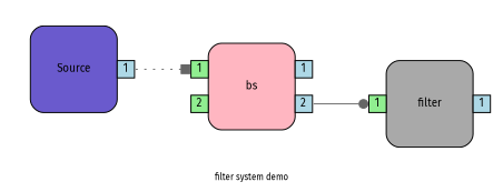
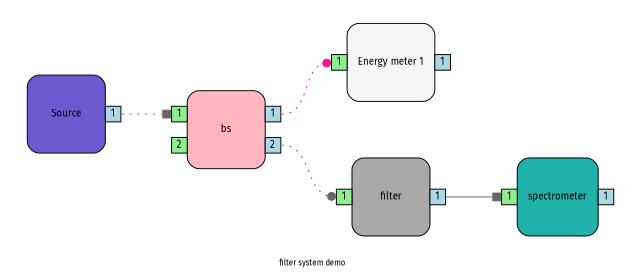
  digraph {
    compound=true
    fontname="Fira Sans"
    fontsize=8
    label="filter system demo"
    rankdir=LR
    node [fontname="Fira Sans" fontsize=10 shape=plaintext]
    edge [arrowhead=box color=gray40 fontname="Fira Sans" headport=in1 style=dotted]
    n1 [label=< 		<TABLE BORDER="0" CELLBORDER="0" CELLSPACING="0" CELLPADDING="0" ALIGN="CENTER"> 			<TR BORDER="0"> 				<TD ALIGN="CENTER" HEIGHT="16" WIDTH="16"> </TD> 				<TD ALIGN="CENTER" HEIGHT="16" WIDTH="16"> </TD> 				<TD ALIGN="CENTER" HEIGHT="16" WIDTH="16"> </TD> 				<TD ALIGN="CENTER" HEIGHT="16" WIDTH="16"> </TD> 				<TD ALIGN="CENTER" HEIGHT="16" WIDTH="16"> </TD> 				<TD ALIGN="CENTER" HEIGHT="16" WIDTH="16"> </TD> 				<TD ALIGN="CENTER" HEIGHT="16" WIDTH="16"> </TD> 			</TR> 			<TR BORDER="0"> 				<TD ALIGN="CENTER" HEIGHT="16" WIDTH="16"> </TD> 				<TD ROWSPAN="5" COLSPAN="5" BGCOLOR="slateblue" WIDTH="80" HEIGHT="80" BORDER="1" ALIGN="CENTER" CELLPADDING="10" STYLE="ROUNDED">Source</TD> 				<TD ALIGN="CENTER" HEIGHT="16" WIDTH="16"> </TD> 			</TR> 			<TR BORDER="0"> 				<TD ALIGN="CENTER" HEIGHT="16" WIDTH="16"> </TD> 				<TD ALIGN="CENTER" HEIGHT="16" WIDTH="16"> </TD> 			</TR> 			<TR BORDER="0"> 				<TD ALIGN="CENTER" HEIGHT="16" WIDTH="16"> </TD> 				<TD HEIGHT="16" WIDTH="16" PORT="out1" BORDER="1" BGCOLOR="lightblue" HREF="" TOOLTIP="Output port 1: out1">1</TD> 			</TR> 			<TR BORDER="0"> 				<TD ALIGN="CENTER" HEIGHT="16" WIDTH="16"> </TD> 				<TD ALIGN="CENTER" HEIGHT="16" WIDTH="16"> </TD> 			</TR> 			<TR BORDER="0"> 				<TD ALIGN="CENTER" HEIGHT="16" WIDTH="16"> </TD> 				<TD ALIGN="CENTER" HEIGHT="16" WIDTH="16"> </TD> 			</TR> 			<TR BORDER="0"> 				<TD ALIGN="CENTER" HEIGHT="16" WIDTH="16"> </TD> 				<TD ALIGN="CENTER" HEIGHT="16" WIDTH="16"> </TD> 				<TD ALIGN="CENTER" HEIGHT="16" WIDTH="16"> </TD> 				<TD ALIGN="CENTER" HEIGHT="16" WIDTH="16"> </TD> 				<TD ALIGN="CENTER" HEIGHT="16" WIDTH="16"> </TD> 				<TD ALIGN="CENTER" HEIGHT="16" WIDTH="16"> </TD> 				<TD ALIGN="CENTER" HEIGHT="16" WIDTH="16"> </TD> 			</TR> 			</TABLE> 		>]
    n2 [label=< 		<TABLE BORDER="0" CELLBORDER="0" CELLSPACING="0" CELLPADDING="0" ALIGN="CENTER"> 			<TR BORDER="0"> 				<TD ALIGN="CENTER" HEIGHT="16" WIDTH="16"> </TD> 				<TD ALIGN="CENTER" HEIGHT="16" WIDTH="16"> </TD> 				<TD ALIGN="CENTER" HEIGHT="16" WIDTH="16"> </TD> 				<TD ALIGN="CENTER" HEIGHT="16" WIDTH="16"> </TD> 				<TD ALIGN="CENTER" HEIGHT="16" WIDTH="16"> </TD> 				<TD ALIGN="CENTER" HEIGHT="16" WIDTH="16"> </TD> 				<TD ALIGN="CENTER" HEIGHT="16" WIDTH="16"> </TD> 			</TR> 			<TR BORDER="0"> 				<TD ALIGN="CENTER" HEIGHT="16" WIDTH="16"> </TD> 				<TD ROWSPAN="5" COLSPAN="5" BGCOLOR="lightpink" WIDTH="80" HEIGHT="80" BORDER="1" ALIGN="CENTER" CELLPADDING="10" STYLE="ROUNDED">bs</TD> 				<TD ALIGN="CENTER" HEIGHT="16" WIDTH="16"> </TD> 			</TR> 			<TR BORDER="0"> 				<TD HEIGHT="16" WIDTH="16" PORT="input1" BORDER="1" BGCOLOR="lightgreen" HREF="" TOOLTIP="Input port 1: input1">1</TD> 				<TD HEIGHT="16" WIDTH="16" PORT="out1_trans1_refl2" BORDER="1" BGCOLOR="lightblue" HREF="" TOOLTIP="Output port 1: out1_trans1_refl2">1</TD> 			</TR> 			<TR BORDER="0"> 				<TD ALIGN="CENTER" HEIGHT="16" WIDTH="16"> </TD> 				<TD ALIGN="CENTER" HEIGHT="16" WIDTH="16"> </TD> 			</TR> 			<TR BORDER="0"> 				<TD HEIGHT="16" WIDTH="16" PORT="input2" BORDER="1" BGCOLOR="lightgreen" HREF="" TOOLTIP="Input port 2: input2">2</TD> 				<TD HEIGHT="16" WIDTH="16" PORT="out2_trans2_refl1" BORDER="1" BGCOLOR="lightblue" HREF="" TOOLTIP="Output port 2: out2_trans2_refl1">2</TD> 			</TR> 			<TR BORDER="0"> 				<TD ALIGN="CENTER" HEIGHT="16" WIDTH="16"> </TD> 				<TD ALIGN="CENTER" HEIGHT="16" WIDTH="16"> </TD> 			</TR> 			<TR BORDER="0"> 				<TD ALIGN="CENTER" HEIGHT="16" WIDTH="16"> </TD> 				<TD ALIGN="CENTER" HEIGHT="16" WIDTH="16"> </TD> 				<TD ALIGN="CENTER" HEIGHT="16" WIDTH="16"> </TD> 				<TD ALIGN="CENTER" HEIGHT="16" WIDTH="16"> </TD> 				<TD ALIGN="CENTER" HEIGHT="16" WIDTH="16"> </TD> 				<TD ALIGN="CENTER" HEIGHT="16" WIDTH="16"> </TD> 				<TD ALIGN="CENTER" HEIGHT="16" WIDTH="16"> </TD> 			</TR> 			</TABLE> 		>]
    n3 [label=< 		<TABLE BORDER="0" CELLBORDER="0" CELLSPACING="0" CELLPADDING="0" ALIGN="CENTER"> 			<TR BORDER="0"> 				<TD ALIGN="CENTER" HEIGHT="16" WIDTH="16"> </TD> 				<TD ALIGN="CENTER" HEIGHT="16" WIDTH="16"> </TD> 				<TD ALIGN="CENTER" HEIGHT="16" WIDTH="16"> </TD> 				<TD ALIGN="CENTER" HEIGHT="16" WIDTH="16"> </TD> 				<TD ALIGN="CENTER" HEIGHT="16" WIDTH="16"> </TD> 				<TD ALIGN="CENTER" HEIGHT="16" WIDTH="16"> </TD> 				<TD ALIGN="CENTER" HEIGHT="16" WIDTH="16"> </TD> 			</TR> 			<TR BORDER="0"> 				<TD ALIGN="CENTER" HEIGHT="16" WIDTH="16"> </TD> 				<TD ROWSPAN="5" COLSPAN="5" BGCOLOR="darkgray" WIDTH="80" HEIGHT="80" BORDER="1" ALIGN="CENTER" CELLPADDING="10" STYLE="ROUNDED">filter</TD> 				<TD ALIGN="CENTER" HEIGHT="16" WIDTH="16"> </TD> 			</TR> 			<TR BORDER="0"> 				<TD ALIGN="CENTER" HEIGHT="16" WIDTH="16"> </TD> 				<TD ALIGN="CENTER" HEIGHT="16" WIDTH="16"> </TD> 			</TR> 			<TR BORDER="0"> 				<TD HEIGHT="16" WIDTH="16" PORT="front" BORDER="1" BGCOLOR="lightgreen" HREF="" TOOLTIP="Input port 1: front">1</TD> 				<TD HEIGHT="16" WIDTH="16" PORT="rear" BORDER="1" BGCOLOR="lightblue" HREF="" TOOLTIP="Output port 1: rear">1</TD> 			</TR> 			<TR BORDER="0"> 				<TD ALIGN="CENTER" HEIGHT="16" WIDTH="16"> </TD> 				<TD ALIGN="CENTER" HEIGHT="16" WIDTH="16"> </TD> 			</TR> 			<TR BORDER="0"> 				<TD ALIGN="CENTER" HEIGHT="16" WIDTH="16"> </TD> 				<TD ALIGN="CENTER" HEIGHT="16" WIDTH="16"> </TD> 			</TR> 			<TR BORDER="0"> 				<TD ALIGN="CENTER" HEIGHT="16" WIDTH="16"> </TD> 				<TD ALIGN="CENTER" HEIGHT="16" WIDTH="16"> </TD> 				<TD ALIGN="CENTER" HEIGHT="16" WIDTH="16"> </TD> 				<TD ALIGN="CENTER" HEIGHT="16" WIDTH="16"> </TD> 				<TD ALIGN="CENTER" HEIGHT="16" WIDTH="16"> </TD> 				<TD ALIGN="CENTER" HEIGHT="16" WIDTH="16"> </TD> 				<TD ALIGN="CENTER" HEIGHT="16" WIDTH="16"> </TD> 			</TR> 			</TABLE> 		>]
+   n4 [label=< 		<TABLE BORDER="0" CELLBORDER="0" CELLSPACING="0" CELLPADDING="0" ALIGN="CENTER"> 			<TR BORDER="0"> 				<TD ALIGN="CENTER" HEIGHT="16" WIDTH="16"> </TD> 				<TD ALIGN="CENTER" HEIGHT="16" WIDTH="16"> </TD> 				<TD ALIGN="CENTER" HEIGHT="16" WIDTH="16"> </TD> 				<TD ALIGN="CENTER" HEIGHT="16" WIDTH="16"> </TD> 				<TD ALIGN="CENTER" HEIGHT="16" WIDTH="16"> </TD> 				<TD ALIGN="CENTER" HEIGHT="16" WIDTH="16"> </TD> 				<TD ALIGN="CENTER" HEIGHT="16" WIDTH="16"> </TD> 			</TR> 			<TR BORDER="0"> 				<TD ALIGN="CENTER" HEIGHT="16" WIDTH="16"> </TD> 				<TD ROWSPAN="5" COLSPAN="5" BGCOLOR="whitesmoke" WIDTH="80" HEIGHT="80" BORDER="1" ALIGN="CENTER" CELLPADDING="10" STYLE="ROUNDED">Energy meter 1</TD> 				<TD ALIGN="CENTER" HEIGHT="16" WIDTH="16"> </TD> 			</TR> 			<TR BORDER="0"> 				<TD ALIGN="CENTER" HEIGHT="16" WIDTH="16"> </TD> 				<TD ALIGN="CENTER" HEIGHT="16" WIDTH="16"> </TD> 			</TR> 			<TR BORDER="0"> 				<TD HEIGHT="16" WIDTH="16" PORT="in1" BORDER="1" BGCOLOR="lightgreen" HREF="" TOOLTIP="Input port 1: in1">1</TD> 				<TD HEIGHT="16" WIDTH="16" PORT="out1" BORDER="1" BGCOLOR="lightblue" HREF="" TOOLTIP="Output port 1: out1">1</TD> 			</TR> 			<TR BORDER="0"> 				<TD ALIGN="CENTER" HEIGHT="16" WIDTH="16"> </TD> 				<TD ALIGN="CENTER" HEIGHT="16" WIDTH="16"> </TD> 			</TR> 			<TR BORDER="0"> 				<TD ALIGN="CENTER" HEIGHT="16" WIDTH="16"> </TD> 				<TD ALIGN="CENTER" HEIGHT="16" WIDTH="16"> </TD> 			</TR> 			<TR BORDER="0"> 				<TD ALIGN="CENTER" HEIGHT="16" WIDTH="16"> </TD> 				<TD ALIGN="CENTER" HEIGHT="16" WIDTH="16"> </TD> 				<TD ALIGN="CENTER" HEIGHT="16" WIDTH="16"> </TD> 				<TD ALIGN="CENTER" HEIGHT="16" WIDTH="16"> </TD> 				<TD ALIGN="CENTER" HEIGHT="16" WIDTH="16"> </TD> 				<TD ALIGN="CENTER" HEIGHT="16" WIDTH="16"> </TD> 				<TD ALIGN="CENTER" HEIGHT="16" WIDTH="16"> </TD> 			</TR> 			</TABLE> 		>]
+   n5 [label=< 		<TABLE BORDER="0" CELLBORDER="0" CELLSPACING="0" CELLPADDING="0" ALIGN="CENTER"> 			<TR BORDER="0"> 				<TD ALIGN="CENTER" HEIGHT="16" WIDTH="16"> </TD> 				<TD ALIGN="CENTER" HEIGHT="16" WIDTH="16"> </TD> 				<TD ALIGN="CENTER" HEIGHT="16" WIDTH="16"> </TD> 				<TD ALIGN="CENTER" HEIGHT="16" WIDTH="16"> </TD> 				<TD ALIGN="CENTER" HEIGHT="16" WIDTH="16"> </TD> 				<TD ALIGN="CENTER" HEIGHT="16" WIDTH="16"> </TD> 				<TD ALIGN="CENTER" HEIGHT="16" WIDTH="16"> </TD> 			</TR> 			<TR BORDER="0"> 				<TD ALIGN="CENTER" HEIGHT="16" WIDTH="16"> </TD> 				<TD ROWSPAN="5" COLSPAN="5" BGCOLOR="lightseagreen" WIDTH="80" HEIGHT="80" BORDER="1" ALIGN="CENTER" CELLPADDING="10" STYLE="ROUNDED">spectrometer</TD> 				<TD ALIGN="CENTER" HEIGHT="16" WIDTH="16"> </TD> 			</TR> 			<TR BORDER="0"> 				<TD ALIGN="CENTER" HEIGHT="16" WIDTH="16"> </TD> 				<TD ALIGN="CENTER" HEIGHT="16" WIDTH="16"> </TD> 			</TR> 			<TR BORDER="0"> 				<TD HEIGHT="16" WIDTH="16" PORT="in1" BORDER="1" BGCOLOR="lightgreen" HREF="" TOOLTIP="Input port 1: in1">1</TD> 				<TD HEIGHT="16" WIDTH="16" PORT="out1" BORDER="1" BGCOLOR="lightblue" HREF="" TOOLTIP="Output port 1: out1">1</TD> 			</TR> 			<TR BORDER="0"> 				<TD ALIGN="CENTER" HEIGHT="16" WIDTH="16"> </TD> 				<TD ALIGN="CENTER" HEIGHT="16" WIDTH="16"> </TD> 			</TR> 			<TR BORDER="0"> 				<TD ALIGN="CENTER" HEIGHT="16" WIDTH="16"> </TD> 				<TD ALIGN="CENTER" HEIGHT="16" WIDTH="16"> </TD> 			</TR> 			<TR BORDER="0"> 				<TD ALIGN="CENTER" HEIGHT="16" WIDTH="16"> </TD> 				<TD ALIGN="CENTER" HEIGHT="16" WIDTH="16"> </TD> 				<TD ALIGN="CENTER" HEIGHT="16" WIDTH="16"> </TD> 				<TD ALIGN="CENTER" HEIGHT="16" WIDTH="16"> </TD> 				<TD ALIGN="CENTER" HEIGHT="16" WIDTH="16"> </TD> 				<TD ALIGN="CENTER" HEIGHT="16" WIDTH="16"> </TD> 				<TD ALIGN="CENTER" HEIGHT="16" WIDTH="16"> </TD> 			</TR> 			</TABLE> 		>]
    n1 -> n2 [headport=input1 tailport=out1]
-   n2 -> n3 [arrowhead=dot headport=front style=solid tailport=out2_trans2_refl1]
+   n2 -> n3 [arrowhead=dot headport=front tailport=out2_trans2_refl1]
+   n2 -> n4 [arrowhead=dot color=deeppink tailport=out1_trans1_refl2]
+   n3 -> n5 [style=solid tailport=rear]
  }
